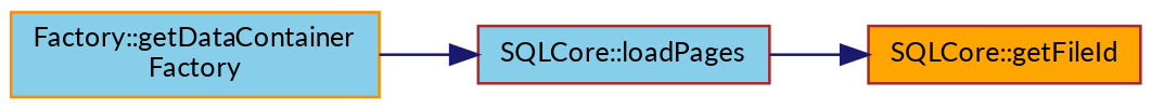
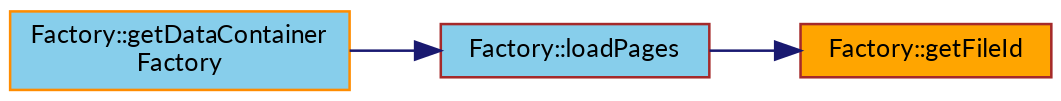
  digraph {
    fontname=Lato
    rankdir=RL
    node [color=brown fillcolor=skyblue fontname=Lato fontsize=10 shape=record style=filled]
    edge [color=midnightblue dir=back fontname=Lato fontsize=10 labelfontname=Helvetica labelfontsize=10 style=solid]
-   n1 [fillcolor=orange fontcolor=black height=0.2 label="SQLCore::getFileId" width=0.4]
-   n2 [height=0.2 label="SQLCore::loadPages" width=0.4]
+   n1 [fillcolor=orange fontcolor=black height=0.2 label="Factory::getFileId" width=0.4]
+   n2 [height=0.2 label="Factory::loadPages" width=0.4]
    n3 [color=darkorange height=0.2 label="Factory::getDataContainer\lFactory" width=0.4]
    n1 -> n2
    n2 -> n3
  }
